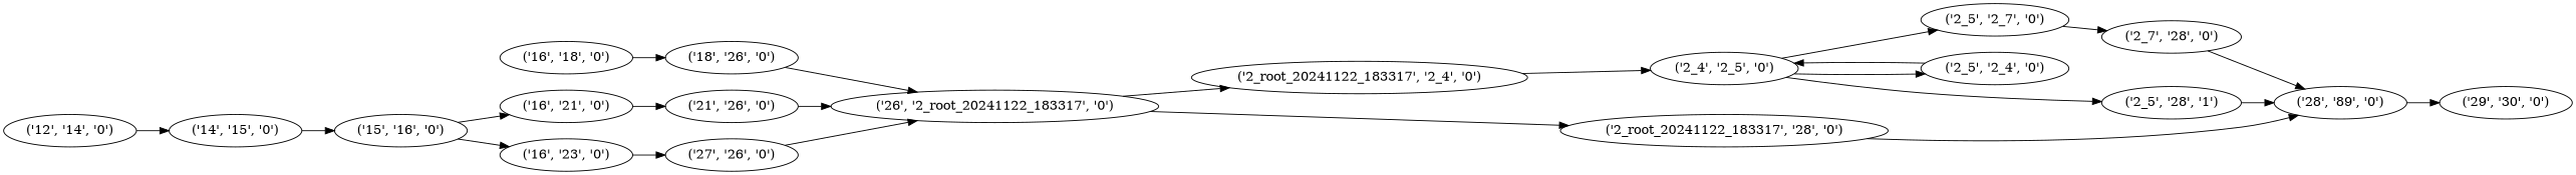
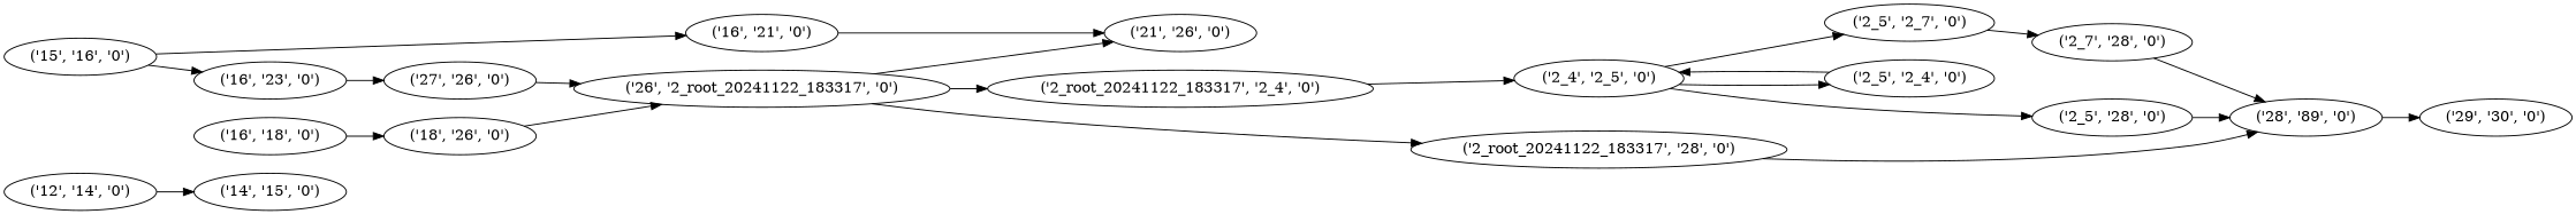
  digraph {
    rankdir=LR
    "('14', '15', '0')"
    "('15', '16', '0')"
    "('16', '21', '0')"
    "('16', '23', '0')"
    "('16', '18', '0')"
    "('18', '26', '0')"
    "('21', '26', '0')"
    n8 [label="('27', '26', '0')"]
    "('26', '2_root_20241122_183317', '0')"
    "('2_root_20241122_183317', '2_4', '0')"
    "('2_root_20241122_183317', '28', '0')"
    "('2_4', '2_5', '0')"
    n13 [label="('28', '89', '0')"]
    "('2_5', '2_7', '0')"
    "('2_5', '2_4', '0')"
-   "('2_5', '28', '0')" [label="('2_5', '28', '1')"]
+   "('2_5', '28', '0')"
    "('29', '30', '0')"
    "('12', '14', '0')"
    "('2_7', '28', '0')"
-   "('14', '15', '0')" -> "('15', '16', '0')"
    "('15', '16', '0')" -> "('16', '21', '0')"
    "('15', '16', '0')" -> "('16', '23', '0')"
    "('16', '21', '0')" -> "('21', '26', '0')"
    "('16', '23', '0')" -> n8
    "('16', '18', '0')" -> "('18', '26', '0')"
    "('18', '26', '0')" -> "('26', '2_root_20241122_183317', '0')"
-   "('21', '26', '0')" -> "('26', '2_root_20241122_183317', '0')"
+   "('26', '2_root_20241122_183317', '0')" -> "('21', '26', '0')"
    n8 -> "('26', '2_root_20241122_183317', '0')"
    "('26', '2_root_20241122_183317', '0')" -> "('2_root_20241122_183317', '2_4', '0')"
    "('26', '2_root_20241122_183317', '0')" -> "('2_root_20241122_183317', '28', '0')"
    "('2_root_20241122_183317', '2_4', '0')" -> "('2_4', '2_5', '0')"
    "('2_root_20241122_183317', '28', '0')" -> n13
    "('2_4', '2_5', '0')" -> "('2_5', '2_7', '0')"
    "('2_4', '2_5', '0')" -> "('2_5', '2_4', '0')"
    "('2_4', '2_5', '0')" -> "('2_5', '28', '0')"
    n13 -> "('29', '30', '0')"
    "('2_5', '2_7', '0')" -> "('2_7', '28', '0')"
    "('2_5', '2_4', '0')" -> "('2_4', '2_5', '0')"
    "('2_5', '28', '0')" -> n13
    "('12', '14', '0')" -> "('14', '15', '0')"
    "('2_7', '28', '0')" -> n13
  }
